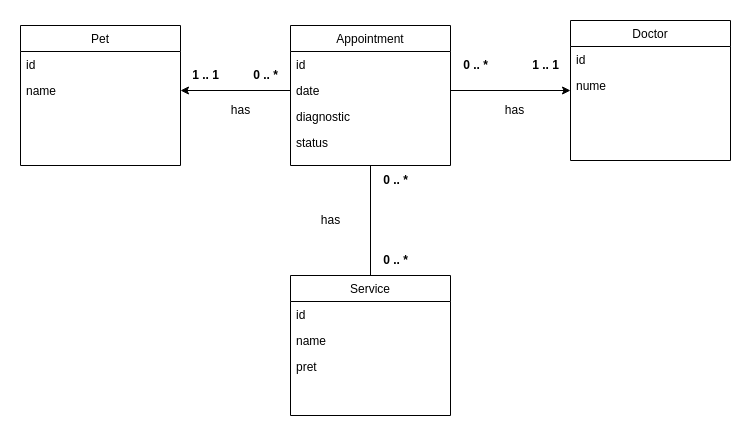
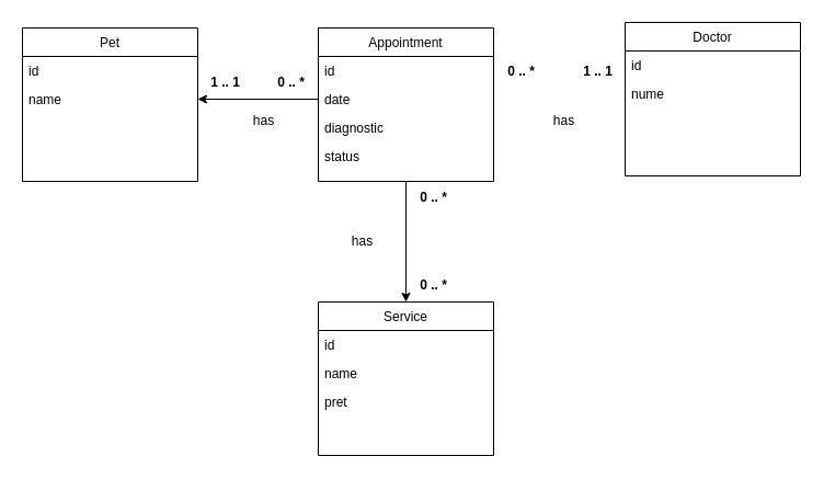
  <mxCell id="0" />
  <mxCell id="1" parent="0" />
- <mxCell id="2" style="edgeStyle=orthogonalEdgeStyle;rounded=0;orthogonalLoop=1;jettySize=auto;html=1;entryX=0.5;entryY=0;entryDx=0;entryDy=0;endArrow=none;" edge="1" parent="1" source="3" target="14"><mxGeometry relative="1" as="geometry" /></mxCell>
+ <mxCell id="2" style="edgeStyle=orthogonalEdgeStyle;rounded=0;orthogonalLoop=1;jettySize=auto;html=1;entryX=0.5;entryY=0;entryDx=0;entryDy=0;" edge="1" parent="1" source="3" target="14"><mxGeometry relative="1" as="geometry" /></mxCell>
  <mxCell id="3" value="Appointment" style="swimlane;fontStyle=0;align=center;verticalAlign=top;childLayout=stackLayout;horizontal=1;startSize=26;horizontalStack=0;resizeParent=1;resizeLast=0;collapsible=1;marginBottom=0;rounded=0;shadow=0;strokeWidth=1;" vertex="1" parent="1"><mxGeometry x="290" y="25" width="160" height="140" as="geometry"><mxRectangle x="550" y="140" width="160" height="26" as="alternateBounds" /></mxGeometry></mxCell>
  <mxCell id="4" value="id" style="text;align=left;verticalAlign=top;spacingLeft=4;spacingRight=4;overflow=hidden;rotatable=0;points=[[0,0.5],[1,0.5]];portConstraint=eastwest;" vertex="1" parent="3"><mxGeometry y="26" width="160" height="26" as="geometry" /></mxCell>
  <mxCell id="5" value="date" style="text;align=left;verticalAlign=top;spacingLeft=4;spacingRight=4;overflow=hidden;rotatable=0;points=[[0,0.5],[1,0.5]];portConstraint=eastwest;rounded=0;shadow=0;html=0;" vertex="1" parent="3"><mxGeometry y="52" width="160" height="26" as="geometry" /></mxCell>
  <mxCell id="6" value="diagnostic" style="text;align=left;verticalAlign=top;spacingLeft=4;spacingRight=4;overflow=hidden;rotatable=0;points=[[0,0.5],[1,0.5]];portConstraint=eastwest;rounded=0;shadow=0;html=0;" vertex="1" parent="3"><mxGeometry y="78" width="160" height="26" as="geometry" /></mxCell>
  <mxCell id="7" value="status" style="text;align=left;verticalAlign=top;spacingLeft=4;spacingRight=4;overflow=hidden;rotatable=0;points=[[0,0.5],[1,0.5]];portConstraint=eastwest;rounded=0;shadow=0;html=0;" vertex="1" parent="3"><mxGeometry y="104" width="160" height="26" as="geometry" /></mxCell>
  <mxCell id="8" value="Doctor" style="swimlane;fontStyle=0;align=center;verticalAlign=top;childLayout=stackLayout;horizontal=1;startSize=26;horizontalStack=0;resizeParent=1;resizeLast=0;collapsible=1;marginBottom=0;rounded=0;shadow=0;strokeWidth=1;" vertex="1" parent="1"><mxGeometry x="570" y="20" width="160" height="140" as="geometry"><mxRectangle x="550" y="140" width="160" height="26" as="alternateBounds" /></mxGeometry></mxCell>
  <mxCell id="9" value="id" style="text;align=left;verticalAlign=top;spacingLeft=4;spacingRight=4;overflow=hidden;rotatable=0;points=[[0,0.5],[1,0.5]];portConstraint=eastwest;" vertex="1" parent="8"><mxGeometry y="26" width="160" height="26" as="geometry" /></mxCell>
  <mxCell id="10" value="nume" style="text;align=left;verticalAlign=top;spacingLeft=4;spacingRight=4;overflow=hidden;rotatable=0;points=[[0,0.5],[1,0.5]];portConstraint=eastwest;rounded=0;shadow=0;html=0;" vertex="1" parent="8"><mxGeometry y="52" width="160" height="26" as="geometry" /></mxCell>
  <mxCell id="11" value="Pet" style="swimlane;fontStyle=0;align=center;verticalAlign=top;childLayout=stackLayout;horizontal=1;startSize=26;horizontalStack=0;resizeParent=1;resizeLast=0;collapsible=1;marginBottom=0;rounded=0;shadow=0;strokeWidth=1;" vertex="1" parent="1"><mxGeometry x="20" y="25" width="160" height="140" as="geometry"><mxRectangle x="550" y="140" width="160" height="26" as="alternateBounds" /></mxGeometry></mxCell>
  <mxCell id="12" value="id" style="text;align=left;verticalAlign=top;spacingLeft=4;spacingRight=4;overflow=hidden;rotatable=0;points=[[0,0.5],[1,0.5]];portConstraint=eastwest;" vertex="1" parent="11"><mxGeometry y="26" width="160" height="26" as="geometry" /></mxCell>
  <mxCell id="13" value="name" style="text;align=left;verticalAlign=top;spacingLeft=4;spacingRight=4;overflow=hidden;rotatable=0;points=[[0,0.5],[1,0.5]];portConstraint=eastwest;rounded=0;shadow=0;html=0;" vertex="1" parent="11"><mxGeometry y="52" width="160" height="26" as="geometry" /></mxCell>
  <mxCell id="14" value="Service" style="swimlane;fontStyle=0;align=center;verticalAlign=top;childLayout=stackLayout;horizontal=1;startSize=26;horizontalStack=0;resizeParent=1;resizeLast=0;collapsible=1;marginBottom=0;rounded=0;shadow=0;strokeWidth=1;" vertex="1" parent="1"><mxGeometry x="290" y="275" width="160" height="140" as="geometry"><mxRectangle x="550" y="140" width="160" height="26" as="alternateBounds" /></mxGeometry></mxCell>
  <mxCell id="15" value="id" style="text;align=left;verticalAlign=top;spacingLeft=4;spacingRight=4;overflow=hidden;rotatable=0;points=[[0,0.5],[1,0.5]];portConstraint=eastwest;" vertex="1" parent="14"><mxGeometry y="26" width="160" height="26" as="geometry" /></mxCell>
  <mxCell id="16" value="name" style="text;align=left;verticalAlign=top;spacingLeft=4;spacingRight=4;overflow=hidden;rotatable=0;points=[[0,0.5],[1,0.5]];portConstraint=eastwest;rounded=0;shadow=0;html=0;" vertex="1" parent="14"><mxGeometry y="52" width="160" height="26" as="geometry" /></mxCell>
  <mxCell id="17" value="pret" style="text;align=left;verticalAlign=top;spacingLeft=4;spacingRight=4;overflow=hidden;rotatable=0;points=[[0,0.5],[1,0.5]];portConstraint=eastwest;rounded=0;shadow=0;html=0;" vertex="1" parent="14"><mxGeometry y="78" width="160" height="26" as="geometry" /></mxCell>
- <mxCell id="18" style="edgeStyle=orthogonalEdgeStyle;rounded=0;orthogonalLoop=1;jettySize=auto;html=1;exitX=1;exitY=0.5;exitDx=0;exitDy=0;entryX=0;entryY=0.5;entryDx=0;entryDy=0;" edge="1" parent="1" source="5" target="8"><mxGeometry relative="1" as="geometry" /></mxCell>
  <mxCell id="19" value="has" style="text;html=1;align=center;verticalAlign=middle;resizable=0;points=[];autosize=1;strokeColor=none;fillColor=none;" vertex="1" parent="1"><mxGeometry x="493.5" y="95" width="40" height="30" as="geometry" /></mxCell>
  <mxCell id="20" value="&lt;b&gt;0 .. *&lt;/b&gt;" style="text;html=1;align=center;verticalAlign=middle;resizable=0;points=[];autosize=1;strokeColor=none;fillColor=none;" vertex="1" parent="1"><mxGeometry x="450" y="50" width="50" height="30" as="geometry" /></mxCell>
  <mxCell id="21" value="&lt;b&gt;1 .. 1&lt;/b&gt;" style="text;html=1;align=center;verticalAlign=middle;resizable=0;points=[];autosize=1;strokeColor=none;fillColor=none;" vertex="1" parent="1"><mxGeometry x="520" y="50" width="50" height="30" as="geometry" /></mxCell>
  <mxCell id="22" style="edgeStyle=orthogonalEdgeStyle;rounded=0;orthogonalLoop=1;jettySize=auto;html=1;entryX=1;entryY=0.5;entryDx=0;entryDy=0;" edge="1" parent="1" source="5" target="13"><mxGeometry relative="1" as="geometry" /></mxCell>
  <mxCell id="23" value="has" style="text;html=1;align=center;verticalAlign=middle;resizable=0;points=[];autosize=1;strokeColor=none;fillColor=none;" vertex="1" parent="1"><mxGeometry x="220" y="95" width="40" height="30" as="geometry" /></mxCell>
  <mxCell id="24" value="&lt;b&gt;1 .. 1&lt;/b&gt;" style="text;html=1;align=center;verticalAlign=middle;resizable=0;points=[];autosize=1;strokeColor=none;fillColor=none;rotation=0;" vertex="1" parent="1"><mxGeometry x="180" y="60" width="50" height="30" as="geometry" /></mxCell>
  <mxCell id="25" value="&lt;b&gt;0 .. *&lt;/b&gt;" style="text;html=1;align=center;verticalAlign=middle;resizable=0;points=[];autosize=1;strokeColor=none;fillColor=none;" vertex="1" parent="1"><mxGeometry x="240" y="60" width="50" height="30" as="geometry" /></mxCell>
  <mxCell id="26" value="has" style="text;html=1;align=center;verticalAlign=middle;resizable=0;points=[];autosize=1;strokeColor=none;fillColor=none;" vertex="1" parent="1"><mxGeometry x="310" y="205" width="40" height="30" as="geometry" /></mxCell>
  <mxCell id="27" value="&lt;b&gt;0 .. *&lt;/b&gt;" style="text;html=1;align=center;verticalAlign=middle;resizable=0;points=[];autosize=1;strokeColor=none;fillColor=none;" vertex="1" parent="1"><mxGeometry x="370" y="245" width="50" height="30" as="geometry" /></mxCell>
  <mxCell id="28" value="&lt;b&gt;0 .. *&lt;/b&gt;" style="text;html=1;align=center;verticalAlign=middle;resizable=0;points=[];autosize=1;strokeColor=none;fillColor=none;" vertex="1" parent="1"><mxGeometry x="370" y="165" width="50" height="30" as="geometry" /></mxCell>
